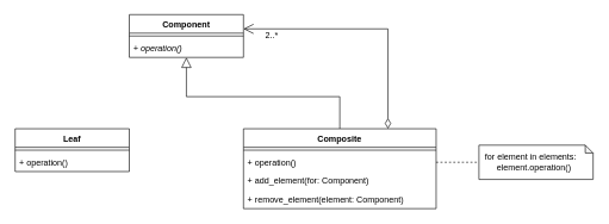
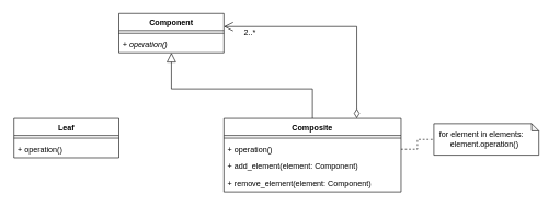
  <mxCell id="0" />
  <mxCell id="1" parent="0" />
  <mxCell id="2" value="Leaf" style="swimlane;fontStyle=1;align=center;verticalAlign=top;childLayout=stackLayout;horizontal=1;startSize=26;horizontalStack=0;resizeParent=1;resizeParentMax=0;resizeLast=0;collapsible=1;marginBottom=0;" parent="1" vertex="1"><mxGeometry x="20" y="180" width="160" height="60" as="geometry" /></mxCell>
  <mxCell id="3" value="" style="line;strokeWidth=1;fillColor=none;align=left;verticalAlign=middle;spacingTop=-1;spacingLeft=3;spacingRight=3;rotatable=0;labelPosition=right;points=[];portConstraint=eastwest;" parent="2" vertex="1"><mxGeometry y="26" width="160" height="8" as="geometry" /></mxCell>
  <mxCell id="4" value="+ operation()" style="text;strokeColor=none;fillColor=none;align=left;verticalAlign=top;spacingLeft=4;spacingRight=4;overflow=hidden;rotatable=0;points=[[0,0.5],[1,0.5]];portConstraint=eastwest;" parent="2" vertex="1"><mxGeometry y="34" width="160" height="26" as="geometry" /></mxCell>
  <mxCell id="5" value="Component" style="swimlane;fontStyle=1;align=center;verticalAlign=top;childLayout=stackLayout;horizontal=1;startSize=26;horizontalStack=0;resizeParent=1;resizeParentMax=0;resizeLast=0;collapsible=1;marginBottom=0;" parent="1" vertex="1"><mxGeometry x="180" y="20" width="160" height="60" as="geometry" /></mxCell>
  <mxCell id="6" value="" style="line;strokeWidth=1;fillColor=none;align=left;verticalAlign=middle;spacingTop=-1;spacingLeft=3;spacingRight=3;rotatable=0;labelPosition=right;points=[];portConstraint=eastwest;" parent="5" vertex="1"><mxGeometry y="26" width="160" height="8" as="geometry" /></mxCell>
  <mxCell id="7" value="+ operation()" style="text;strokeColor=none;fillColor=none;align=left;verticalAlign=top;spacingLeft=4;spacingRight=4;overflow=hidden;rotatable=0;points=[[0,0.5],[1,0.5]];portConstraint=eastwest;fontStyle=2" parent="5" vertex="1"><mxGeometry y="34" width="160" height="26" as="geometry" /></mxCell>
  <mxCell id="8" style="edgeStyle=orthogonalEdgeStyle;rounded=0;orthogonalLoop=1;jettySize=auto;html=1;exitX=0.5;exitY=0;exitDx=0;exitDy=0;endSize=12;endArrow=block;endFill=0;" parent="1" source="10" target="5" edge="1"><mxGeometry relative="1" as="geometry" /></mxCell>
  <mxCell id="9" style="edgeStyle=orthogonalEdgeStyle;rounded=0;orthogonalLoop=1;jettySize=auto;html=1;exitX=0.75;exitY=0;exitDx=0;exitDy=0;endArrow=open;endFill=0;endSize=12;startArrow=diamondThin;startFill=0;startSize=12;" parent="1" source="10" target="5" edge="1"><mxGeometry relative="1" as="geometry"><Array as="points"><mxPoint x="543" y="40" /></Array></mxGeometry></mxCell>
  <mxCell id="10" value="Composite" style="swimlane;fontStyle=1;align=center;verticalAlign=top;childLayout=stackLayout;horizontal=1;startSize=26;horizontalStack=0;resizeParent=1;resizeParentMax=0;resizeLast=0;collapsible=1;marginBottom=0;" parent="1" vertex="1"><mxGeometry x="340" y="180" width="270" height="112" as="geometry" /></mxCell>
  <mxCell id="11" value="" style="line;strokeWidth=1;fillColor=none;align=left;verticalAlign=middle;spacingTop=-1;spacingLeft=3;spacingRight=3;rotatable=0;labelPosition=right;points=[];portConstraint=eastwest;" parent="10" vertex="1"><mxGeometry y="26" width="270" height="8" as="geometry" /></mxCell>
  <mxCell id="12" value="+ operation()" style="text;strokeColor=none;fillColor=none;align=left;verticalAlign=top;spacingLeft=4;spacingRight=4;overflow=hidden;rotatable=0;points=[[0,0.5],[1,0.5]];portConstraint=eastwest;" parent="10" vertex="1"><mxGeometry y="34" width="270" height="26" as="geometry" /></mxCell>
- <mxCell id="13" value="+ add_element(for: Component)" style="text;strokeColor=none;fillColor=none;align=left;verticalAlign=top;spacingLeft=4;spacingRight=4;overflow=hidden;rotatable=0;points=[[0,0.5],[1,0.5]];portConstraint=eastwest;" parent="10" vertex="1"><mxGeometry y="60" width="270" height="26" as="geometry" /></mxCell>
+ <mxCell id="13" value="+ add_element(element: Component)" style="text;strokeColor=none;fillColor=none;align=left;verticalAlign=top;spacingLeft=4;spacingRight=4;overflow=hidden;rotatable=0;points=[[0,0.5],[1,0.5]];portConstraint=eastwest;" parent="10" vertex="1"><mxGeometry y="60" width="270" height="26" as="geometry" /></mxCell>
  <mxCell id="14" value="+ remove_element(element: Component)" style="text;strokeColor=none;fillColor=none;align=left;verticalAlign=top;spacingLeft=4;spacingRight=4;overflow=hidden;rotatable=0;points=[[0,0.5],[1,0.5]];portConstraint=eastwest;" parent="10" vertex="1"><mxGeometry y="86" width="270" height="26" as="geometry" /></mxCell>
  <mxCell id="15" value="2..*" style="text;html=1;strokeColor=none;fillColor=none;align=center;verticalAlign=middle;whiteSpace=wrap;rounded=0;" parent="1" vertex="1"><mxGeometry x="360" y="40" width="40" height="20" as="geometry" /></mxCell>
- <mxCell id="16" value="&amp;nbsp; for element in elements:&lt;br&gt;&amp;nbsp; &amp;nbsp; &amp;nbsp; &amp;nbsp;element.operation()" style="shape=note;whiteSpace=wrap;html=1;backgroundOutline=1;darkOpacity=0.05;size=11;align=left;" parent="1" vertex="1"><mxGeometry x="670" y="203" width="160" height="48" as="geometry" /></mxCell>
+ <mxCell id="16" value="&amp;nbsp; for element in elements:&lt;br&gt;&amp;nbsp; &amp;nbsp; &amp;nbsp; &amp;nbsp;element.operation()" style="shape=note;whiteSpace=wrap;html=1;backgroundOutline=1;darkOpacity=0.05;size=11;align=left;" parent="1" vertex="1"><mxGeometry x="660" y="188" width="160" height="48" as="geometry" /></mxCell>
  <mxCell id="17" style="edgeStyle=orthogonalEdgeStyle;rounded=0;orthogonalLoop=1;jettySize=auto;html=1;exitX=1;exitY=0.5;exitDx=0;exitDy=0;startArrow=none;startFill=0;startSize=12;endArrow=none;endFill=0;endSize=12;dashed=1;" parent="1" source="12" target="16" edge="1"><mxGeometry relative="1" as="geometry" /></mxCell>
